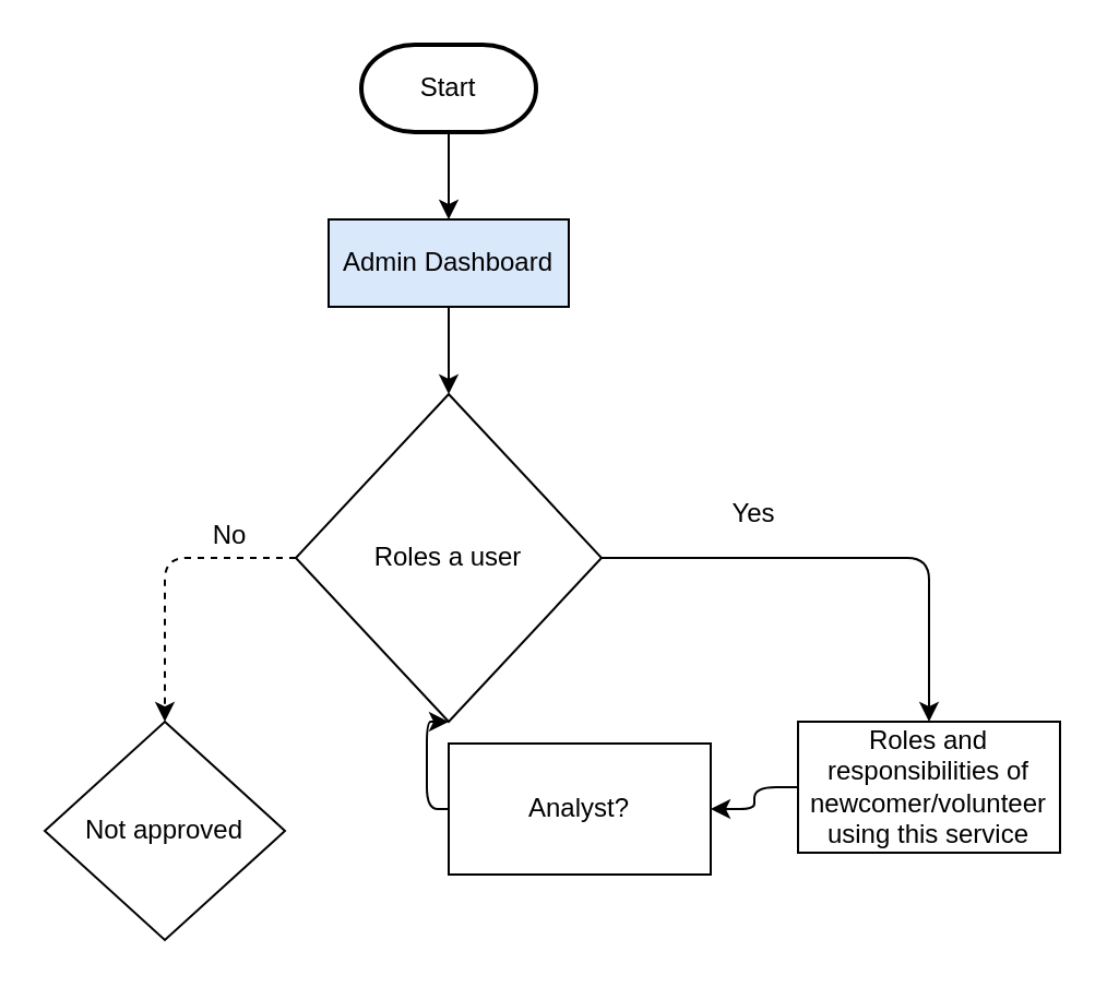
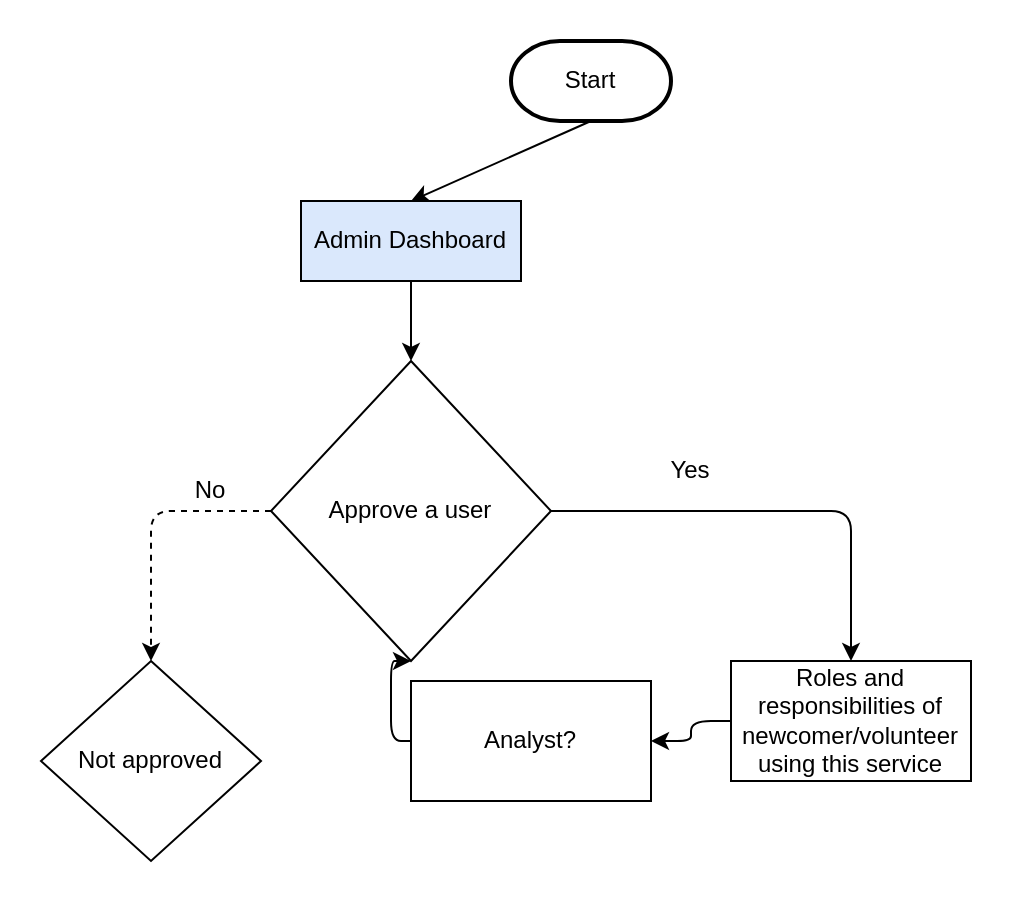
  <mxCell id="0" />
  <mxCell id="1" parent="0" />
  <mxCell id="2" style="edgeStyle=none;html=1;exitX=0.5;exitY=1;exitDx=0;exitDy=0;exitPerimeter=0;entryX=0.5;entryY=0;entryDx=0;entryDy=0;" edge="1" parent="1" source="3" target="5"><mxGeometry relative="1" as="geometry" /></mxCell>
- <mxCell id="3" value="Start" style="strokeWidth=2;html=1;shape=mxgraph.flowchart.terminator;whiteSpace=wrap;" vertex="1" parent="1"><mxGeometry x="165" width="80" height="40" as="geometry" y="20" /></mxCell>
+ <mxCell id="3" value="Start" style="strokeWidth=2;html=1;shape=mxgraph.flowchart.terminator;whiteSpace=wrap;" vertex="1" parent="1"><mxGeometry x="255" y="20" width="80" height="40" as="geometry" /></mxCell>
  <mxCell id="4" style="edgeStyle=orthogonalEdgeStyle;html=1;exitX=0.5;exitY=1;exitDx=0;exitDy=0;entryX=0.5;entryY=0;entryDx=0;entryDy=0;" edge="1" parent="1" source="5"><mxGeometry relative="1" as="geometry"><mxPoint x="205" y="180" as="targetPoint" /></mxGeometry></mxCell>
  <mxCell id="5" value="Admin Dashboard" style="rounded=0;whiteSpace=wrap;html=1;fillColor=#dae8fc;" vertex="1" parent="1"><mxGeometry x="150" y="100" width="110" height="40" as="geometry" /></mxCell>
  <mxCell id="6" value="Not approved" style="rhombus;whiteSpace=wrap;html=1;" vertex="1" parent="1"><mxGeometry x="20" y="330" width="110" height="100" as="geometry" /></mxCell>
  <mxCell id="7" style="edgeStyle=orthogonalEdgeStyle;html=1;exitX=0;exitY=0.5;exitDx=0;exitDy=0;entryX=0.5;entryY=0;entryDx=0;entryDy=0;dashed=1;" edge="1" parent="1" source="9" target="6"><mxGeometry relative="1" as="geometry" /></mxCell>
  <mxCell id="8" style="edgeStyle=orthogonalEdgeStyle;html=1;exitX=1;exitY=0.5;exitDx=0;exitDy=0;entryX=0.5;entryY=0;entryDx=0;entryDy=0;" edge="1" parent="1" source="9" target="12"><mxGeometry relative="1" as="geometry" /></mxCell>
- <mxCell id="9" value="Roles a user" style="rhombus;whiteSpace=wrap;html=1;" vertex="1" parent="1"><mxGeometry x="135" y="180" width="140" height="150" as="geometry" /></mxCell>
+ <mxCell id="9" value="Approve a user" style="rhombus;whiteSpace=wrap;html=1;" vertex="1" parent="1"><mxGeometry x="135" y="180" width="140" height="150" as="geometry" /></mxCell>
  <mxCell id="10" value="No" style="text;html=1;strokeColor=none;fillColor=none;align=center;verticalAlign=middle;whiteSpace=wrap;rounded=0;" vertex="1" parent="1"><mxGeometry x="75" y="230" width="60" height="30" as="geometry" /></mxCell>
  <mxCell id="11" style="edgeStyle=orthogonalEdgeStyle;html=1;exitX=0;exitY=0.5;exitDx=0;exitDy=0;entryX=1;entryY=0.5;entryDx=0;entryDy=0;" edge="1" parent="1" source="12" target="15"><mxGeometry relative="1" as="geometry" /></mxCell>
  <mxCell id="12" value="Roles and responsibilities of newcomer/volunteer using this service" style="rounded=0;whiteSpace=wrap;html=1;" vertex="1" parent="1"><mxGeometry x="365" y="330" width="120" height="60" as="geometry" /></mxCell>
  <mxCell id="13" value="Yes" style="text;html=1;strokeColor=none;fillColor=none;align=center;verticalAlign=middle;whiteSpace=wrap;rounded=0;" vertex="1" parent="1"><mxGeometry x="315" y="220" width="60" height="30" as="geometry" /></mxCell>
  <mxCell id="14" style="edgeStyle=orthogonalEdgeStyle;html=1;exitX=0;exitY=0.5;exitDx=0;exitDy=0;" edge="1" parent="1" source="15" target="9"><mxGeometry relative="1" as="geometry" /></mxCell>
  <mxCell id="15" value="Analyst?" style="rounded=0;whiteSpace=wrap;html=1;" vertex="1" parent="1"><mxGeometry x="205" y="340" width="120" height="60" as="geometry" /></mxCell>
